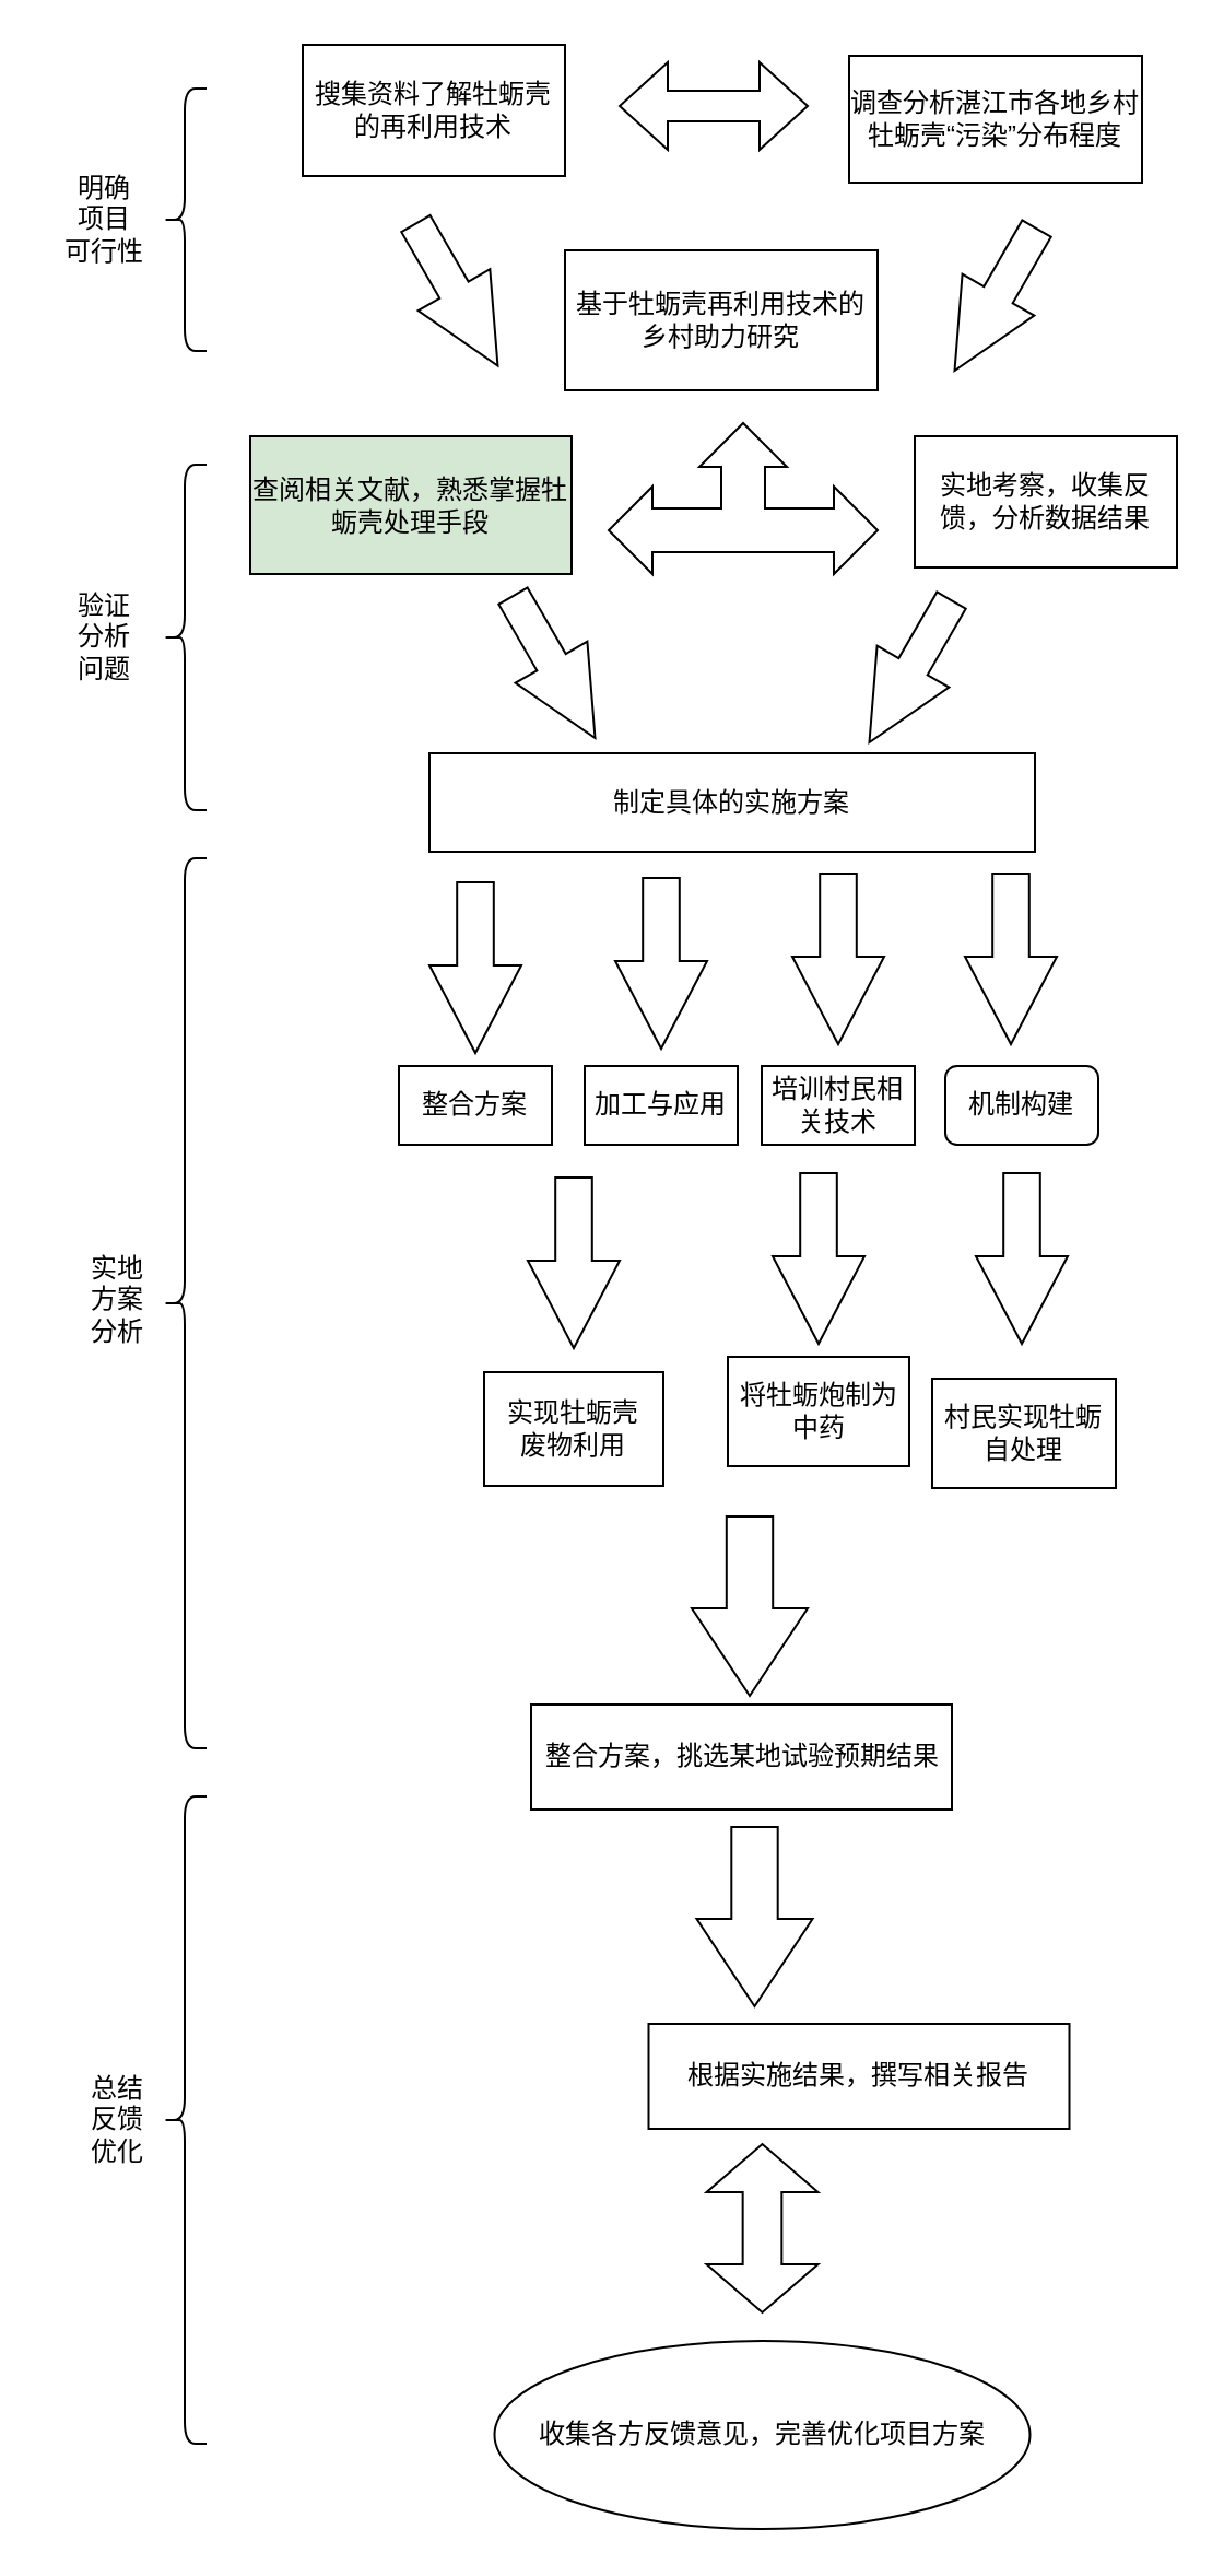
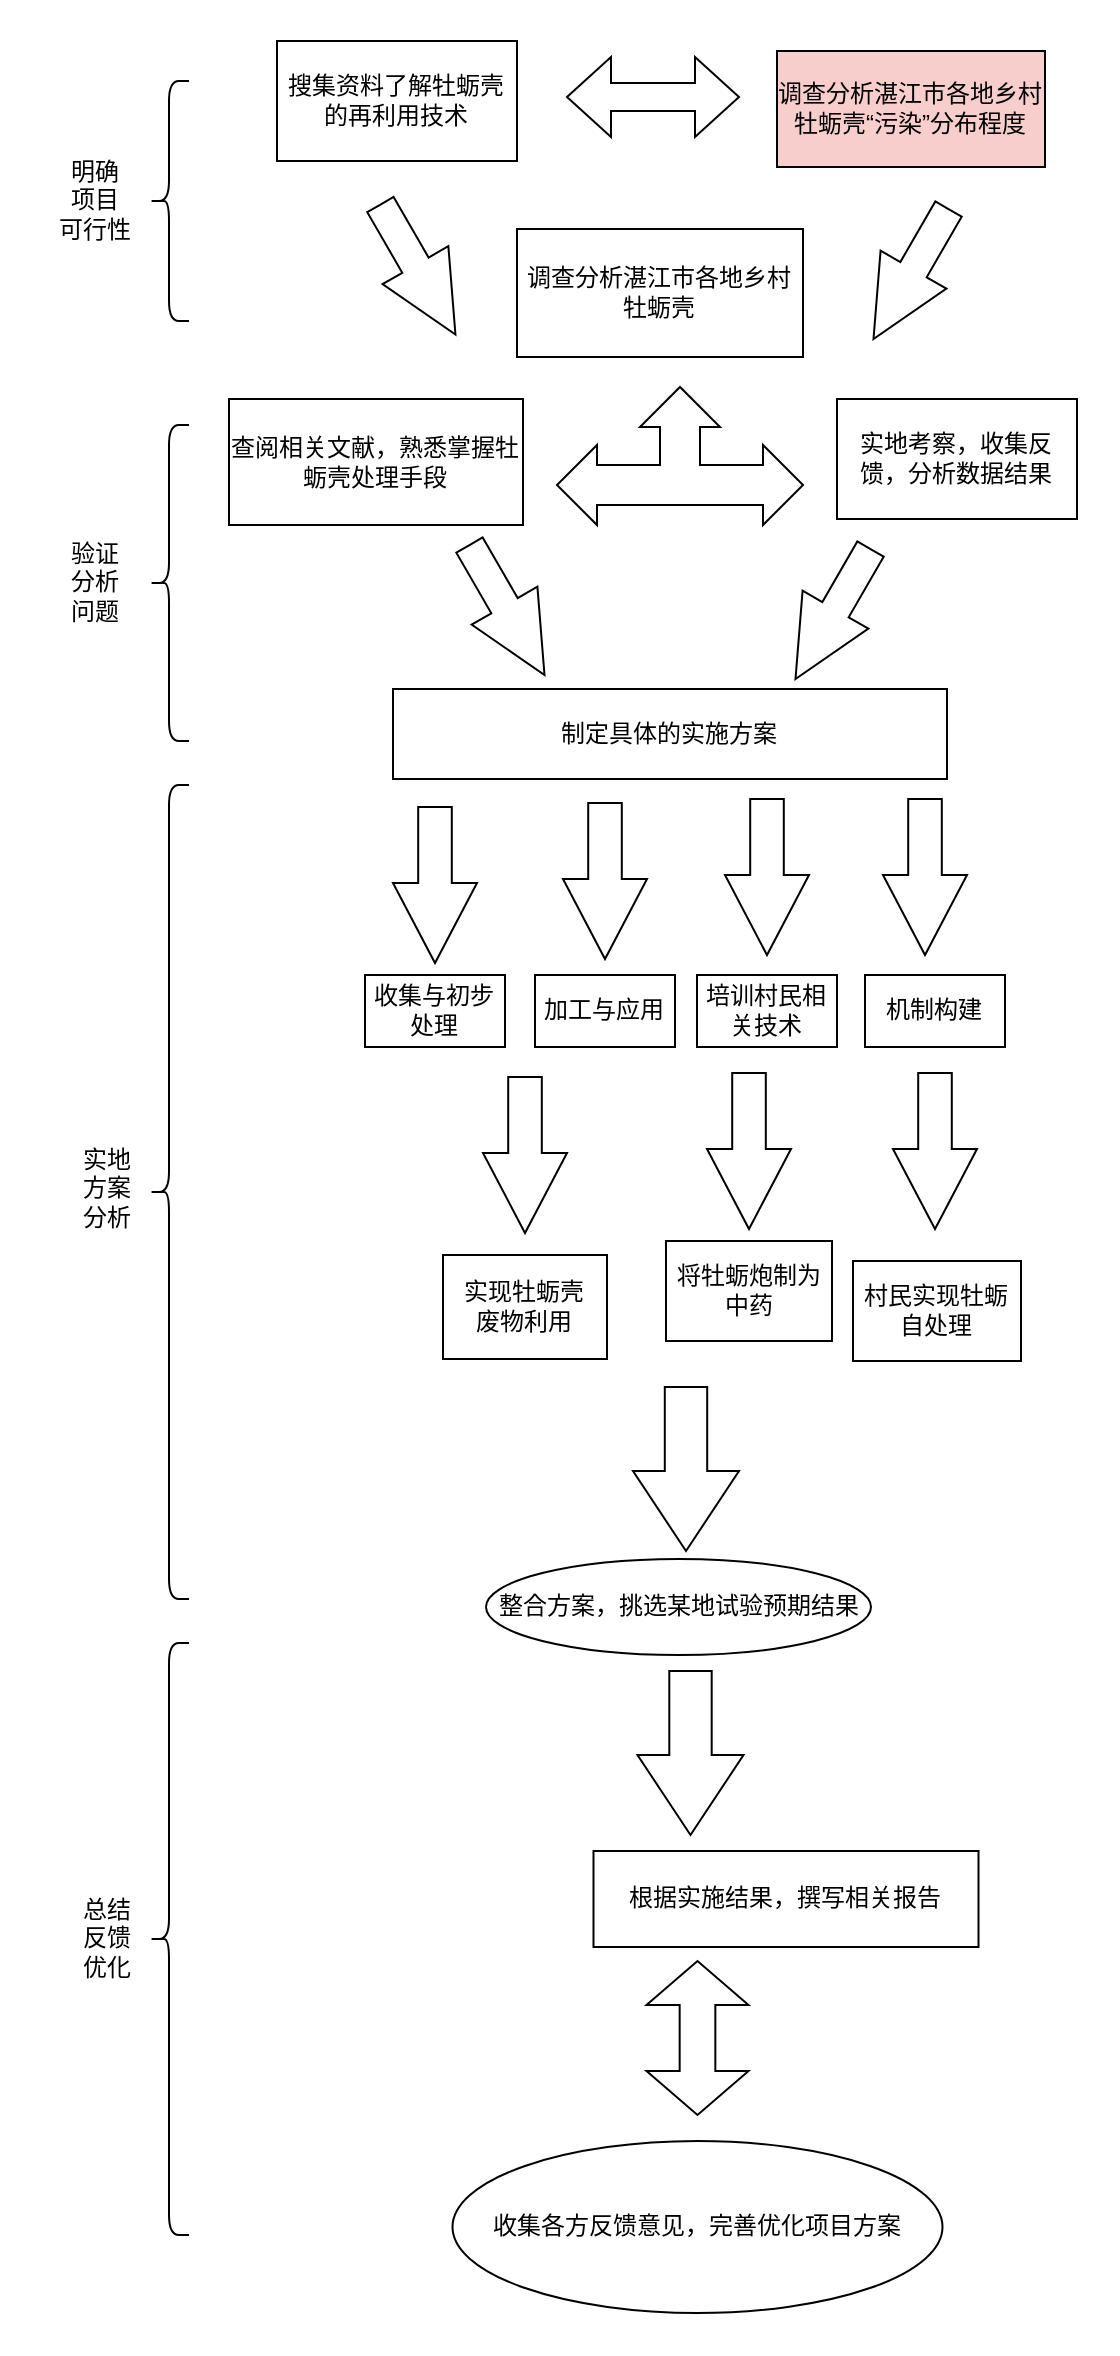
  <mxCell id="0" />
  <mxCell id="1" parent="0" />
  <mxCell id="2" value="搜集资料了解牡蛎壳的再利用技术" style="rounded=0;whiteSpace=wrap;html=1;" vertex="1" parent="1"><mxGeometry x="138" y="20" width="120" height="60" as="geometry" /></mxCell>
- <mxCell id="3" value="调查分析湛江市各地乡村牡蛎壳“污染”分布程度" style="rounded=0;whiteSpace=wrap;html=1;" vertex="1" parent="1"><mxGeometry x="388" y="25" width="134" height="58" as="geometry" /></mxCell>
+ <mxCell id="3" value="调查分析湛江市各地乡村牡蛎壳“污染”分布程度" style="rounded=0;whiteSpace=wrap;html=1;fillColor=#f8cecc;" vertex="1" parent="1"><mxGeometry x="388" y="25" width="134" height="58" as="geometry" /></mxCell>
  <mxCell id="4" value="" style="html=1;shadow=0;dashed=0;align=center;verticalAlign=middle;shape=mxgraph.arrows2.twoWayArrow;dy=0.65;dx=22;" vertex="1" parent="1"><mxGeometry x="283" y="28" width="86" height="40" as="geometry" /></mxCell>
  <mxCell id="5" value="" style="html=1;shadow=0;dashed=0;align=center;verticalAlign=middle;shape=mxgraph.arrows2.arrow;dy=0.6;dx=40;direction=south;notch=0;rotation=-30;" vertex="1" parent="1"><mxGeometry x="189.47" y="96.75" width="38" height="75" as="geometry" /></mxCell>
- <mxCell id="6" value="基于牡蛎壳再利用技术的乡村助力研究" style="rounded=0;whiteSpace=wrap;html=1;" vertex="1" parent="1"><mxGeometry x="258" y="114" width="143" height="64" as="geometry" /></mxCell>
+ <mxCell id="6" value="调查分析湛江市各地乡村牡蛎壳" style="rounded=0;whiteSpace=wrap;html=1;" vertex="1" parent="1"><mxGeometry x="258" y="114" width="143" height="64" as="geometry" /></mxCell>
  <mxCell id="7" value="" style="html=1;shadow=0;dashed=0;align=center;verticalAlign=middle;shape=mxgraph.arrows2.arrow;dy=0.6;dx=40;direction=south;notch=0;rotation=30;" vertex="1" parent="1"><mxGeometry x="436" y="99" width="38" height="75" as="geometry" /></mxCell>
  <mxCell id="8" value="" style="shape=curlyBracket;whiteSpace=wrap;html=1;rounded=1;" vertex="1" parent="1"><mxGeometry x="74" y="40" width="20" height="120" as="geometry" /></mxCell>
  <mxCell id="9" value="明确&lt;br&gt;项目&lt;br&gt;可行性" style="text;html=1;resizable=0;autosize=1;align=center;verticalAlign=middle;points=[];fillColor=none;strokeColor=none;rounded=0;" vertex="1" parent="1"><mxGeometry x="20" y="72.5" width="54" height="55" as="geometry" /></mxCell>
  <mxCell id="10" value="" style="html=1;shadow=0;dashed=0;align=center;verticalAlign=middle;shape=mxgraph.arrows2.triadArrow;dy=10;dx=20;arrowHead=40;" vertex="1" parent="1"><mxGeometry x="278" y="193" width="123" height="69" as="geometry" /></mxCell>
- <mxCell id="11" value="查阅相关文献，熟悉掌握牡蛎壳处理手段" style="rounded=0;whiteSpace=wrap;html=1;fillColor=#d5e8d4;" vertex="1" parent="1"><mxGeometry x="114" y="199" width="147" height="63" as="geometry" /></mxCell>
+ <mxCell id="11" value="查阅相关文献，熟悉掌握牡蛎壳处理手段" style="rounded=0;whiteSpace=wrap;html=1;" vertex="1" parent="1"><mxGeometry x="114" y="199" width="147" height="63" as="geometry" /></mxCell>
  <mxCell id="12" value="实地考察，收集反馈，分析数据结果" style="rounded=0;whiteSpace=wrap;html=1;" vertex="1" parent="1"><mxGeometry x="418" y="199" width="120" height="60" as="geometry" /></mxCell>
  <mxCell id="13" value="" style="html=1;shadow=0;dashed=0;align=center;verticalAlign=middle;shape=mxgraph.arrows2.arrow;dy=0.6;dx=40;direction=south;notch=0;rotation=-30;" vertex="1" parent="1"><mxGeometry x="234" y="267" width="38" height="75" as="geometry" /></mxCell>
  <mxCell id="14" value="" style="html=1;shadow=0;dashed=0;align=center;verticalAlign=middle;shape=mxgraph.arrows2.arrow;dy=0.6;dx=40;direction=south;notch=0;rotation=30;" vertex="1" parent="1"><mxGeometry x="397" y="269" width="38" height="75" as="geometry" /></mxCell>
  <mxCell id="15" value="制定具体的实施方案" style="rounded=0;whiteSpace=wrap;html=1;" vertex="1" parent="1"><mxGeometry x="196" y="344" width="277" height="45" as="geometry" /></mxCell>
  <mxCell id="16" value="" style="shape=curlyBracket;whiteSpace=wrap;html=1;rounded=1;" vertex="1" parent="1"><mxGeometry x="74" y="212" width="20" height="158" as="geometry" /></mxCell>
  <mxCell id="17" value="验证&lt;br&gt;分析&lt;br&gt;问题" style="text;html=1;resizable=0;autosize=1;align=center;verticalAlign=middle;points=[];fillColor=none;strokeColor=none;rounded=0;" vertex="1" parent="1"><mxGeometry x="26" y="263.5" width="42" height="55" as="geometry" /></mxCell>
  <mxCell id="18" value="" style="html=1;shadow=0;dashed=0;align=center;verticalAlign=middle;shape=mxgraph.arrows2.arrow;dy=0.6;dx=40;direction=south;notch=0;" vertex="1" parent="1"><mxGeometry x="196" y="403" width="42" height="78" as="geometry" /></mxCell>
  <mxCell id="19" value="" style="html=1;shadow=0;dashed=0;align=center;verticalAlign=middle;shape=mxgraph.arrows2.arrow;dy=0.6;dx=40;direction=south;notch=0;" vertex="1" parent="1"><mxGeometry x="281" y="401" width="42" height="78" as="geometry" /></mxCell>
  <mxCell id="20" value="" style="html=1;shadow=0;dashed=0;align=center;verticalAlign=middle;shape=mxgraph.arrows2.arrow;dy=0.6;dx=40;direction=south;notch=0;" vertex="1" parent="1"><mxGeometry x="362" y="399" width="42" height="78" as="geometry" /></mxCell>
  <mxCell id="21" value="" style="html=1;shadow=0;dashed=0;align=center;verticalAlign=middle;shape=mxgraph.arrows2.arrow;dy=0.6;dx=40;direction=south;notch=0;" vertex="1" parent="1"><mxGeometry x="441" y="399" width="42" height="78" as="geometry" /></mxCell>
- <mxCell id="22" value="整合方案" style="rounded=0;whiteSpace=wrap;html=1;" vertex="1" parent="1"><mxGeometry x="182" y="487" width="70" height="36" as="geometry" /></mxCell>
+ <mxCell id="22" value="收集与初步处理" style="rounded=0;whiteSpace=wrap;html=1;" vertex="1" parent="1"><mxGeometry x="182" y="487" width="70" height="36" as="geometry" /></mxCell>
  <mxCell id="23" value="加工与应用" style="rounded=0;whiteSpace=wrap;html=1;" vertex="1" parent="1"><mxGeometry x="267" y="487" width="70" height="36" as="geometry" /></mxCell>
  <mxCell id="24" value="培训村民相关技术" style="rounded=0;whiteSpace=wrap;html=1;" vertex="1" parent="1"><mxGeometry x="348" y="487" width="70" height="36" as="geometry" /></mxCell>
- <mxCell id="25" value="机制构建" style="whiteSpace=wrap;html=1;rounded=1;" vertex="1" parent="1"><mxGeometry x="432" y="487" width="70" height="36" as="geometry" /></mxCell>
+ <mxCell id="25" value="机制构建" style="rounded=0;whiteSpace=wrap;html=1;" vertex="1" parent="1"><mxGeometry x="432" y="487" width="70" height="36" as="geometry" /></mxCell>
  <mxCell id="26" value="实现牡蛎壳&lt;br&gt;废物利用" style="rounded=0;whiteSpace=wrap;html=1;" vertex="1" parent="1"><mxGeometry x="221" y="627" width="82" height="52" as="geometry" /></mxCell>
  <mxCell id="27" value="" style="html=1;shadow=0;dashed=0;align=center;verticalAlign=middle;shape=mxgraph.arrows2.arrow;dy=0.6;dx=40;direction=south;notch=0;" vertex="1" parent="1"><mxGeometry x="353" y="536" width="42" height="78" as="geometry" /></mxCell>
  <mxCell id="28" value="" style="html=1;shadow=0;dashed=0;align=center;verticalAlign=middle;shape=mxgraph.arrows2.arrow;dy=0.6;dx=40;direction=south;notch=0;" vertex="1" parent="1"><mxGeometry x="241" y="538" width="42" height="78" as="geometry" /></mxCell>
  <mxCell id="29" value="将牡蛎炮制为中药" style="rounded=0;whiteSpace=wrap;html=1;" vertex="1" parent="1"><mxGeometry x="332.5" y="620" width="83" height="50" as="geometry" /></mxCell>
  <mxCell id="30" value="" style="html=1;shadow=0;dashed=0;align=center;verticalAlign=middle;shape=mxgraph.arrows2.arrow;dy=0.6;dx=40;direction=south;notch=0;" vertex="1" parent="1"><mxGeometry x="446" y="536" width="42" height="78" as="geometry" /></mxCell>
  <mxCell id="31" value="村民实现牡蛎自处理" style="rounded=0;whiteSpace=wrap;html=1;" vertex="1" parent="1"><mxGeometry x="426" y="630" width="84" height="50" as="geometry" /></mxCell>
  <mxCell id="32" value="" style="html=1;shadow=0;dashed=0;align=center;verticalAlign=middle;shape=mxgraph.arrows2.arrow;dy=0.6;dx=40;direction=south;notch=0;" vertex="1" parent="1"><mxGeometry x="316" y="693" width="53" height="82" as="geometry" /></mxCell>
- <mxCell id="33" value="整合方案，挑选某地试验预期结果" style="rounded=0;whiteSpace=wrap;html=1;" vertex="1" parent="1"><mxGeometry x="242.5" y="779" width="192.5" height="48" as="geometry" /></mxCell>
+ <mxCell id="33" value="整合方案，挑选某地试验预期结果" style="ellipse;whiteSpace=wrap;html=1;" vertex="1" parent="1"><mxGeometry x="242.5" y="779" width="192.5" height="48" as="geometry" /></mxCell>
  <mxCell id="34" value="" style="html=1;shadow=0;dashed=0;align=center;verticalAlign=middle;shape=mxgraph.arrows2.arrow;dy=0.6;dx=40;direction=south;notch=0;" vertex="1" parent="1"><mxGeometry x="318.25" y="835" width="53" height="82" as="geometry" /></mxCell>
  <mxCell id="35" value="根据实施结果，撰写相关报告" style="rounded=0;whiteSpace=wrap;html=1;" vertex="1" parent="1"><mxGeometry x="296.25" y="925" width="192.5" height="48" as="geometry" /></mxCell>
  <mxCell id="36" value="" style="html=1;shadow=0;dashed=0;align=center;verticalAlign=middle;shape=mxgraph.arrows2.twoWayArrow;dy=0.65;dx=22;rotation=90;" vertex="1" parent="1"><mxGeometry x="309.75" y="993" width="77" height="51" as="geometry" /></mxCell>
  <mxCell id="37" value="收集各方反馈意见，完善优化项目方案" style="ellipse;whiteSpace=wrap;html=1;" vertex="1" parent="1"><mxGeometry x="225.75" y="1070" width="245" height="86" as="geometry" /></mxCell>
  <mxCell id="38" value="" style="shape=curlyBracket;whiteSpace=wrap;html=1;rounded=1;" vertex="1" parent="1"><mxGeometry x="74" y="392" width="20" height="407" as="geometry" /></mxCell>
  <mxCell id="39" value="实地&lt;br&gt;方案&lt;br&gt;分析" style="text;html=1;resizable=0;autosize=1;align=center;verticalAlign=middle;points=[];fillColor=none;strokeColor=none;rounded=0;" vertex="1" parent="1"><mxGeometry x="32" y="566" width="42" height="55" as="geometry" /></mxCell>
  <mxCell id="40" value="" style="shape=curlyBracket;whiteSpace=wrap;html=1;rounded=1;" vertex="1" parent="1"><mxGeometry x="74" y="821" width="20" height="296" as="geometry" /></mxCell>
  <mxCell id="41" value="总结&lt;br&gt;反馈&lt;br&gt;优化" style="text;html=1;resizable=0;autosize=1;align=center;verticalAlign=middle;points=[];fillColor=none;strokeColor=none;rounded=0;" vertex="1" parent="1"><mxGeometry x="32" y="941.5" width="42" height="55" as="geometry" /></mxCell>
